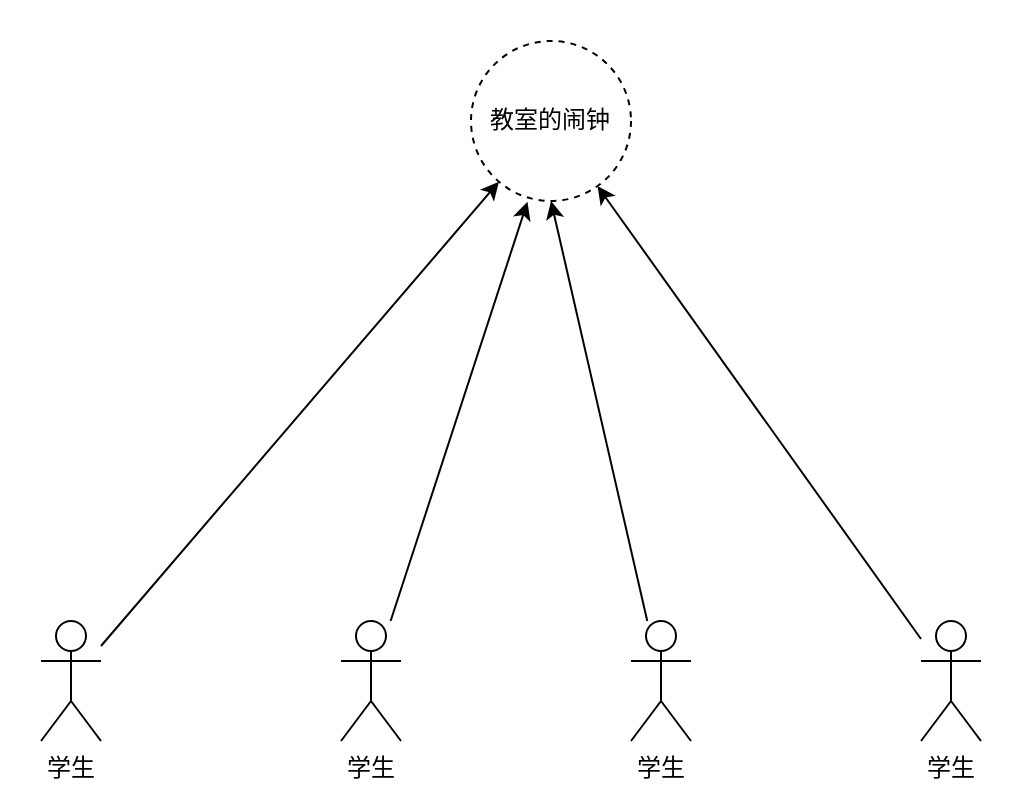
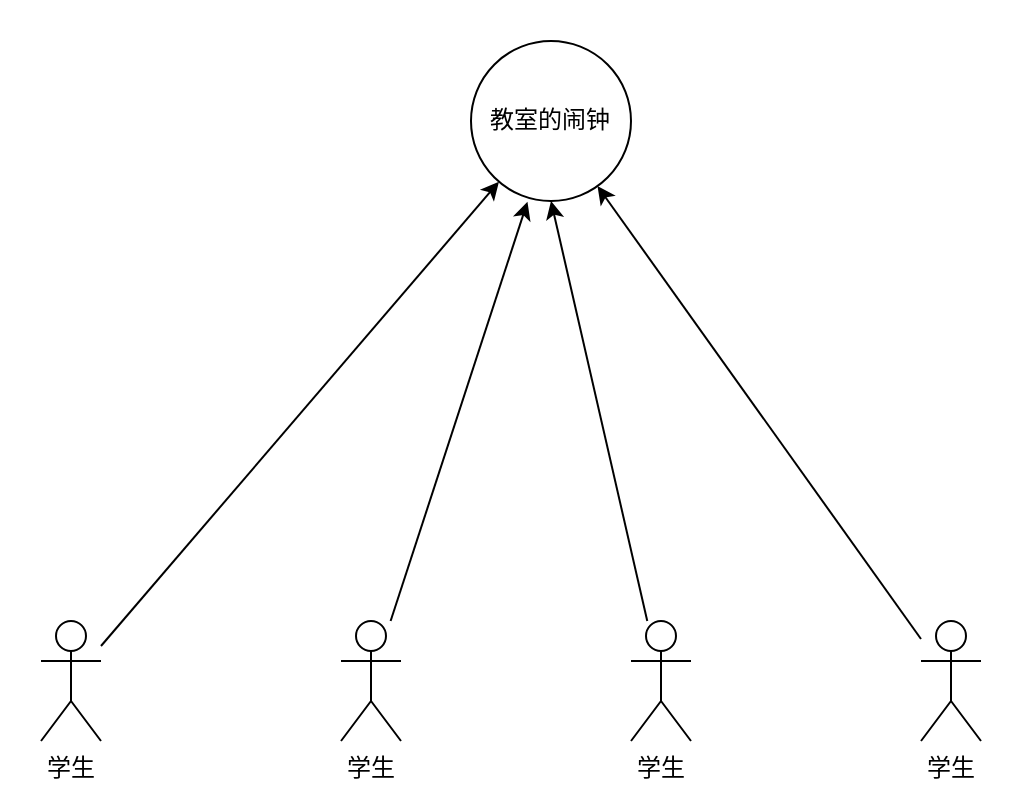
  <mxCell id="0" />
  <mxCell id="1" parent="0" />
- <mxCell id="2" value="教室的闹钟" style="ellipse;whiteSpace=wrap;html=1;aspect=fixed;dashed=1;" parent="1" vertex="1"><mxGeometry x="235" y="20" width="80" height="80" as="geometry" /></mxCell>
+ <mxCell id="2" value="教室的闹钟" style="ellipse;whiteSpace=wrap;html=1;aspect=fixed;" parent="1" vertex="1"><mxGeometry x="235" y="20" width="80" height="80" as="geometry" /></mxCell>
  <mxCell id="3" style="edgeStyle=none;html=1;" parent="1" source="4" target="2" edge="1"><mxGeometry relative="1" as="geometry" /></mxCell>
  <mxCell id="4" value="学生" style="shape=umlActor;verticalLabelPosition=bottom;verticalAlign=top;html=1;outlineConnect=0;" parent="1" vertex="1"><mxGeometry x="20" y="310" width="30" height="60" as="geometry" /></mxCell>
  <mxCell id="5" style="edgeStyle=none;html=1;entryX=0.5;entryY=1;entryDx=0;entryDy=0;" parent="1" source="6" edge="1" target="2"><mxGeometry relative="1" as="geometry"><mxPoint x="280" y="110" as="targetPoint" /></mxGeometry></mxCell>
  <mxCell id="6" value="学生" style="shape=umlActor;verticalLabelPosition=bottom;verticalAlign=top;html=1;outlineConnect=0;" parent="1" vertex="1"><mxGeometry x="315" y="310" width="30" height="60" as="geometry" /></mxCell>
  <mxCell id="7" style="edgeStyle=none;html=1;entryX=0.353;entryY=1.005;entryDx=0;entryDy=0;entryPerimeter=0;" parent="1" source="8" target="2" edge="1"><mxGeometry relative="1" as="geometry" /></mxCell>
  <mxCell id="8" value="学生" style="shape=umlActor;verticalLabelPosition=bottom;verticalAlign=top;html=1;outlineConnect=0;" parent="1" vertex="1"><mxGeometry x="170" y="310" width="30" height="60" as="geometry" /></mxCell>
  <mxCell id="9" style="edgeStyle=none;html=1;" parent="1" source="10" target="2" edge="1"><mxGeometry relative="1" as="geometry" /></mxCell>
  <mxCell id="10" value="学生" style="shape=umlActor;verticalLabelPosition=bottom;verticalAlign=top;html=1;outlineConnect=0;" parent="1" vertex="1"><mxGeometry x="460" y="310" width="30" height="60" as="geometry" /></mxCell>
